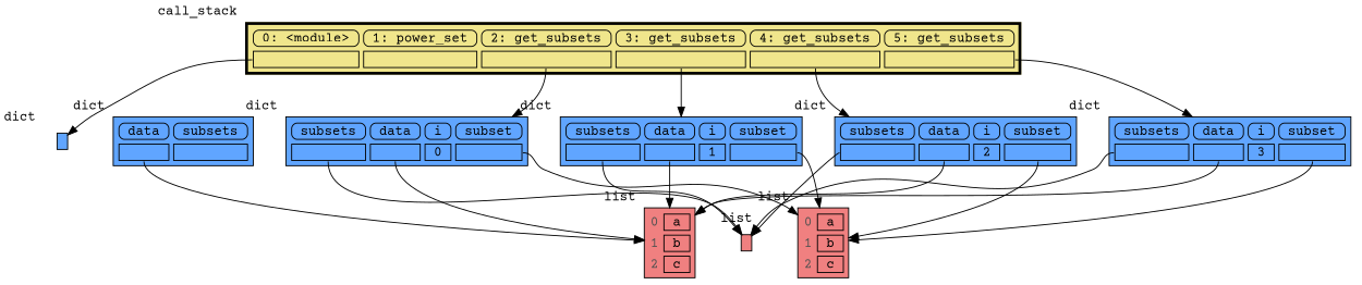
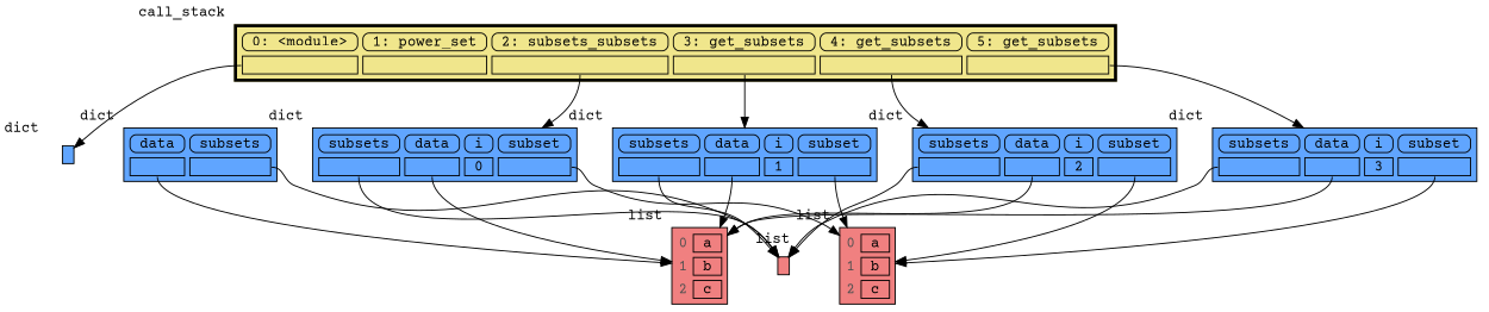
  digraph {
    fontname="Courier Prime"
    node [fontname="Courier Prime" shape=plaintext xlabel=dict]
    edge [fontname="Courier Prime" headport=table style=solid]
    n1 [label=< <TABLE BORDER="1" CELLBORDER="1" CELLSPACING="0" CELLPADDING="0" BGCOLOR="#60a5ff" PORT="table">     <TR><TD BORDER="0"> </TD></TR> </TABLE> >]
    n2 [label=< <TABLE BORDER="1" CELLBORDER="1" CELLSPACING="5" CELLPADDING="0" BGCOLOR="#60a5ff" PORT="table">     <TR><TD BORDER="1" STYLE="ROUNDED"> data </TD><TD BORDER="1" STYLE="ROUNDED"> subsets </TD></TR>     <TR><TD BORDER="1" PORT="ref0"> </TD><TD BORDER="1" PORT="ref1"> </TD></TR> </TABLE> >]
    n3 [label=< <TABLE BORDER="1" CELLBORDER="1" CELLSPACING="5" CELLPADDING="0" BGCOLOR="#60a5ff" PORT="table">     <TR><TD BORDER="1" STYLE="ROUNDED"> subsets </TD><TD BORDER="1" STYLE="ROUNDED"> data </TD><TD BORDER="1" STYLE="ROUNDED"> i </TD><TD BORDER="1" STYLE="ROUNDED"> subset </TD></TR>     <TR><TD BORDER="1" PORT="ref0"> </TD><TD BORDER="1" PORT="ref1"> </TD><TD BORDER="1"> 0 </TD><TD BORDER="1" PORT="ref2"> </TD></TR> </TABLE> >]
    n4 [label=< <TABLE BORDER="1" CELLBORDER="1" CELLSPACING="5" CELLPADDING="0" BGCOLOR="#60a5ff" PORT="table">     <TR><TD BORDER="1" STYLE="ROUNDED"> subsets </TD><TD BORDER="1" STYLE="ROUNDED"> data </TD><TD BORDER="1" STYLE="ROUNDED"> i </TD><TD BORDER="1" STYLE="ROUNDED"> subset </TD></TR>     <TR><TD BORDER="1" PORT="ref0"> </TD><TD BORDER="1" PORT="ref1"> </TD><TD BORDER="1"> 1 </TD><TD BORDER="1" PORT="ref2"> </TD></TR> </TABLE> >]
    n5 [label=< <TABLE BORDER="1" CELLBORDER="1" CELLSPACING="5" CELLPADDING="0" BGCOLOR="#60a5ff" PORT="table">     <TR><TD BORDER="1" STYLE="ROUNDED"> subsets </TD><TD BORDER="1" STYLE="ROUNDED"> data </TD><TD BORDER="1" STYLE="ROUNDED"> i </TD><TD BORDER="1" STYLE="ROUNDED"> subset </TD></TR>     <TR><TD BORDER="1" PORT="ref0"> </TD><TD BORDER="1" PORT="ref1"> </TD><TD BORDER="1"> 2 </TD><TD BORDER="1" PORT="ref2"> </TD></TR> </TABLE> >]
    n6 [label=< <TABLE BORDER="1" CELLBORDER="1" CELLSPACING="5" CELLPADDING="0" BGCOLOR="#60a5ff" PORT="table">     <TR><TD BORDER="1" STYLE="ROUNDED"> subsets </TD><TD BORDER="1" STYLE="ROUNDED"> data </TD><TD BORDER="1" STYLE="ROUNDED"> i </TD><TD BORDER="1" STYLE="ROUNDED"> subset </TD></TR>     <TR><TD BORDER="1" PORT="ref0"> </TD><TD BORDER="1" PORT="ref1"> </TD><TD BORDER="1"> 3 </TD><TD BORDER="1" PORT="ref2"> </TD></TR> </TABLE> >]
    n7 [label=< <TABLE BORDER="1" CELLBORDER="1" CELLSPACING="5" CELLPADDING="0" BGCOLOR="lightcoral" PORT="table">     <TR><TD BORDER="0"><font color="#505050">0</font></TD><TD BORDER="1"> a </TD></TR>     <TR><TD BORDER="0"><font color="#505050">1</font></TD><TD BORDER="1"> b </TD></TR>     <TR><TD BORDER="0"><font color="#505050">2</font></TD><TD BORDER="1"> c </TD></TR> </TABLE> > xlabel=list]
    n8 [label=< <TABLE BORDER="1" CELLBORDER="1" CELLSPACING="0" CELLPADDING="0" BGCOLOR="lightcoral" PORT="table">     <TR><TD BORDER="0"> </TD></TR> </TABLE> > xlabel=list]
    n9 [label=< <TABLE BORDER="1" CELLBORDER="1" CELLSPACING="5" CELLPADDING="0" BGCOLOR="lightcoral" PORT="table">     <TR><TD BORDER="0"><font color="#505050">0</font></TD><TD BORDER="1"> a </TD></TR>     <TR><TD BORDER="0"><font color="#505050">1</font></TD><TD BORDER="1"> b </TD></TR>     <TR><TD BORDER="0"><font color="#505050">2</font></TD><TD BORDER="1"> c </TD></TR> </TABLE> > xlabel=list]
-   n10 [label=< <TABLE BORDER="3" CELLBORDER="1" CELLSPACING="5" CELLPADDING="0" BGCOLOR="khaki" PORT="table">     <TR><TD BORDER="1" STYLE="ROUNDED"> 0: &lt;module&gt; </TD><TD BORDER="1" STYLE="ROUNDED"> 1: power_set </TD><TD BORDER="1" STYLE="ROUNDED"> 2: get_subsets </TD><TD BORDER="1" STYLE="ROUNDED"> 3: get_subsets </TD><TD BORDER="1" STYLE="ROUNDED"> 4: get_subsets </TD><TD BORDER="1" STYLE="ROUNDED"> 5: get_subsets </TD></TR>     <TR><TD BORDER="1" PORT="ref0"> </TD><TD BORDER="1" PORT="ref1"> </TD><TD BORDER="1" PORT="ref2"> </TD><TD BORDER="1" PORT="ref3"> </TD><TD BORDER="1" PORT="ref4"> </TD><TD BORDER="1" PORT="ref5"> </TD></TR> </TABLE> > xlabel=call_stack]
+   n10 [label=< <TABLE BORDER="3" CELLBORDER="1" CELLSPACING="5" CELLPADDING="0" BGCOLOR="khaki" PORT="table">     <TR><TD BORDER="1" STYLE="ROUNDED"> 0: &lt;module&gt; </TD><TD BORDER="1" STYLE="ROUNDED"> 1: power_set </TD><TD BORDER="1" STYLE="ROUNDED"> 2: subsets_subsets </TD><TD BORDER="1" STYLE="ROUNDED"> 3: get_subsets </TD><TD BORDER="1" STYLE="ROUNDED"> 4: get_subsets </TD><TD BORDER="1" STYLE="ROUNDED"> 5: get_subsets </TD></TR>     <TR><TD BORDER="1" PORT="ref0"> </TD><TD BORDER="1" PORT="ref1"> </TD><TD BORDER="1" PORT="ref2"> </TD><TD BORDER="1" PORT="ref3"> </TD><TD BORDER="1" PORT="ref4"> </TD><TD BORDER="1" PORT="ref5"> </TD></TR> </TABLE> > xlabel=call_stack]
    subgraph sub_1 {
      rank=same
      n1
      n2
      n3
      n4
      n5
      n6
    }
    subgraph sub_2 {
      rank=same
      n7
      n8
      n9
    }
    n1 -> n2 [style=invis weight=10]
    n2 -> n3 [style=invis weight=10]
    n2 -> n7 [tailport=ref0]
+   n2 -> n8 [tailport=ref1]
    n3 -> n4 [style=invis weight=10]
    n3 -> n7 [tailport=ref1]
    n3 -> n8 [tailport=ref0]
    n3 -> n9 [tailport=ref2]
    n4 -> n5 [style=invis weight=10]
    n4 -> n7 [tailport=ref1]
    n4 -> n8 [tailport=ref0]
    n4 -> n9 [tailport=ref2]
    n5 -> n6 [style=invis weight=10]
    n5 -> n7 [tailport=ref1]
    n5 -> n8 [tailport=ref0]
    n5 -> n9 [tailport=ref2]
    n6 -> n7 [tailport=ref1]
    n6 -> n8 [tailport=ref0]
    n6 -> n9 [tailport=ref2]
    n7 -> n8 [style=invis weight=10]
    n8 -> n9 [style=invis weight=10]
    n10 -> n1 [tailport=ref0]
    n10 -> n3 [tailport=ref2]
    n10 -> n4 [tailport=ref3]
    n10 -> n5 [tailport=ref4]
    n10 -> n6 [tailport=ref5]
  }
